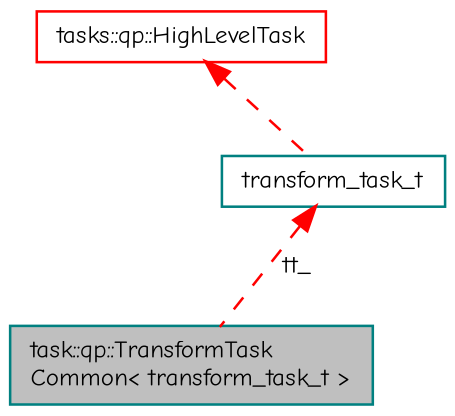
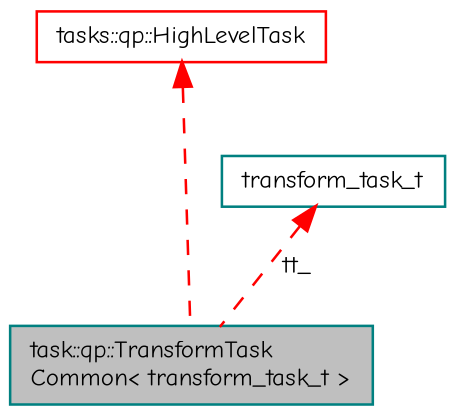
  digraph {
    fontname="Comic Neue"
    node [color=teal fillcolor=white fontname="Comic Neue" fontsize=10 shape=record style=filled]
    edge [color=red dir=back fontname="Comic Neue" fontsize=10 labelfontname=Helvetica labelfontsize=10 style=dashed]
    n1 [fillcolor=grey75 fontcolor=black height=0.2 label="task::qp::TransformTask\lCommon\< transform_task_t \>" width=0.4]
    n2 [color=red height=0.2 label="tasks::qp::HighLevelTask" width=0.4]
    n3 [height=0.2 label=transform_task_t width=0.4]
-   n2 -> n3
+   n2 -> n1
    n3 -> n1 [label=" tt_"]
  }
